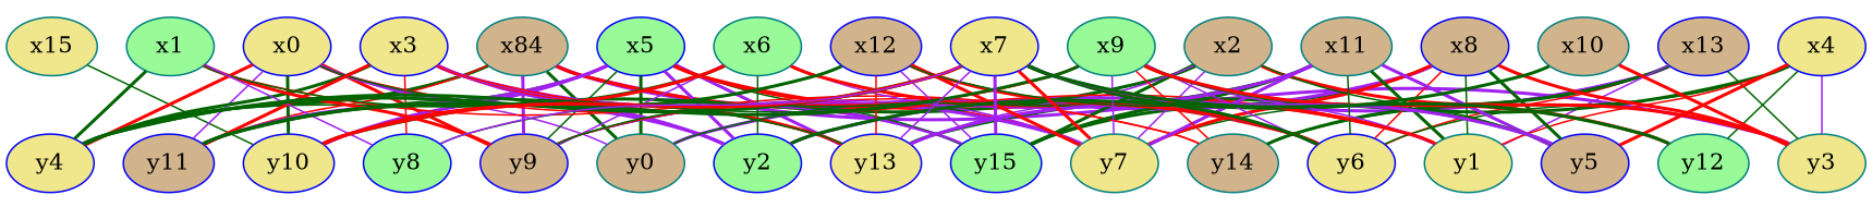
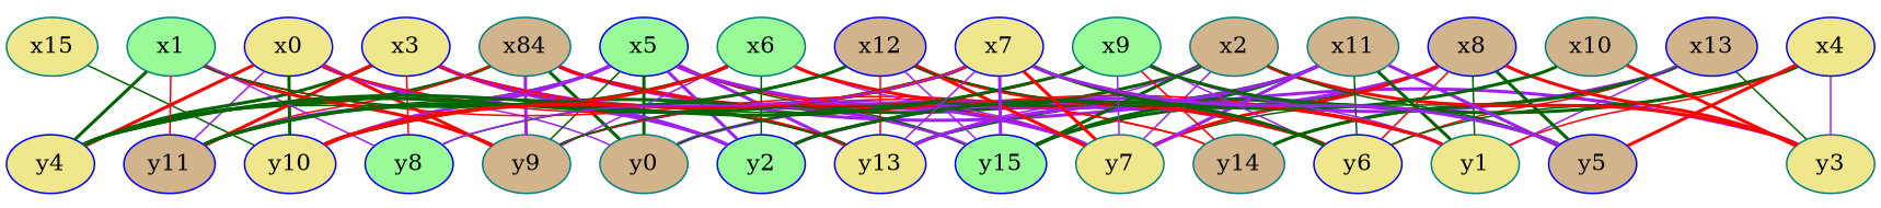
  strict graph {
    node [color=blue fillcolor=tan style=filled]
    edge [color=darkgreen style=bold]
    n1 [color=teal label=x84]
    y4 [fillcolor=khaki]
-   y9
+   y9 [color=teal]
    y11
    y3 [color=teal fillcolor=khaki]
    y15 [fillcolor=palegreen]
    y0 [color=teal]
    y6 [fillcolor=khaki]
    x15 [color=teal fillcolor=khaki]
    y10 [fillcolor=khaki]
    x0 [fillcolor=khaki]
    y2 [fillcolor=palegreen]
    y14 [color=teal]
    y13 [fillcolor=khaki]
    x5 [fillcolor=palegreen]
    y7 [color=teal fillcolor=khaki]
    y1 [color=teal fillcolor=khaki]
    x13
    x4 [fillcolor=khaki]
    y5
-   y12 [color=teal fillcolor=palegreen]
    x8
    x2 [color=teal]
    x3 [fillcolor=khaki]
    y8 [fillcolor=palegreen]
    x1 [color=teal fillcolor=palegreen]
    x6 [color=teal fillcolor=palegreen]
    x11 [color=teal]
    x12
    x10 [color=teal]
    x9 [color=teal fillcolor=palegreen]
    x7 [fillcolor=khaki]
    n1 -- y4
    n1 -- y9 [color=purple]
    n1 -- y11 [color=red style=solid]
    n1 -- y3 [color=purple]
    n1 -- y15 [color=purple]
    n1 -- y0
    n1 -- y6 [color=red]
    x15 -- y10 [style=solid]
    x0 -- y4 [color=red]
    x0 -- y9 [color=red]
    x0 -- y11 [color=purple style=solid]
    x0 -- y0 [color=purple style=solid]
    x0 -- y10
    x0 -- y2 [color=purple]
    x0 -- y14 [color=red style=solid]
-   x0 -- y13 [style=solid]
    x5 -- y4 [style=solid]
    x5 -- y9 [style=solid]
    x5 -- y11 [color=purple]
    x5 -- y15 [style=solid]
    x5 -- y0
    x5 -- y6 [color=purple style=solid]
    x5 -- y10 [color=purple]
    x5 -- y2 [color=purple]
    x5 -- y13 [color=purple]
    x5 -- y7 [color=red]
-   x5 -- y1 [color=red]
+   x5 -- y1 [color=purple]
    x13 -- y3 [style=solid]
    x13 -- y6 [color=red style=solid]
    x13 -- y2 [color=purple]
    x13 -- y14
    x13 -- y7 [style=solid]
    x13 -- y1 [color=purple style=solid]
    x4 -- y3 [color=purple style=solid]
    x4 -- y6 [style=solid]
    x4 -- y14 [style=solid]
    x4 -- y13
    x4 -- y1 [color=red style=solid]
    x4 -- y5 [color=red]
-   x4 -- y12 [style=solid]
    x8 -- y3 [color=red]
    x8 -- y15
    x8 -- y0 [color=purple]
    x8 -- y6 [color=red style=solid]
    x8 -- y13 [color=purple style=solid]
    x8 -- y7 [color=red]
    x8 -- y1 [style=solid]
    x8 -- y5
    x2 -- y9 [style=solid]
    x2 -- y3 [color=red]
    x2 -- y15
    x2 -- y10
    x2 -- y13 [color=purple style=solid]
    x2 -- y7 [color=purple style=solid]
    x2 -- y5 [style=solid]
    x3 -- y4
    x3 -- y11 [color=red]
    x3 -- y15 [color=purple style=solid]
    x3 -- y2 [color=purple]
    x3 -- y13 [color=red]
    x3 -- y7 [color=purple]
    x3 -- y1 [color=red style=solid]
    x3 -- y8 [color=red style=solid]
    x1 -- y4
    x1 -- y9 [color=red]
+   x1 -- y11 [color=red style=solid]
    x1 -- y14 [color=red style=solid]
    x1 -- y13 [style=solid]
    x1 -- y8 [color=purple style=solid]
    x6 -- y9 [color=purple style=solid]
    x6 -- y11
    x6 -- y6 [style=solid]
    x6 -- y10 [color=red]
    x6 -- y2 [style=solid]
    x6 -- y7 [color=purple style=solid]
    x6 -- y1 [color=red]
    x11 -- y9 [color=purple style=solid]
    x11 -- y15
    x11 -- y0 [style=solid]
    x11 -- y6 [style=solid]
    x11 -- y13 [color=purple]
    x11 -- y7 [color=purple]
    x11 -- y1
    x11 -- y5 [color=purple]
    x12 -- y11
    x12 -- y15 [color=purple style=solid]
    x12 -- y6 [color=red]
    x12 -- y10 [style=solid]
    x12 -- y13 [color=red style=solid]
    x12 -- y7 [color=red]
    x12 -- y5 [style=solid]
    x10 -- y3 [color=red]
    x10 -- y2
    x9 -- y4
    x9 -- y9 [color=red style=solid]
    x9 -- y11 [style=solid]
    x9 -- y6 [color=purple style=solid]
    x9 -- y14 [color=red style=solid]
    x9 -- y7 [color=purple style=solid]
    x9 -- y1 [color=purple style=solid]
    x9 -- y5
-   x9 -- y12 [color=red]
    x9 -- y8 [style=solid]
    x7 -- y4
    x7 -- y9 [style=solid]
    x7 -- y15 [color=purple]
    x7 -- y6
    x7 -- y10 [color=red]
    x7 -- y13 [color=purple style=solid]
    x7 -- y7 [color=red]
    x7 -- y1 [color=red style=solid]
    x7 -- y5 [color=purple]
-   x7 -- y12
    x7 -- y8 [color=purple style=solid]
  }
